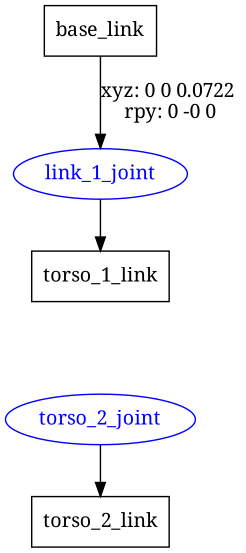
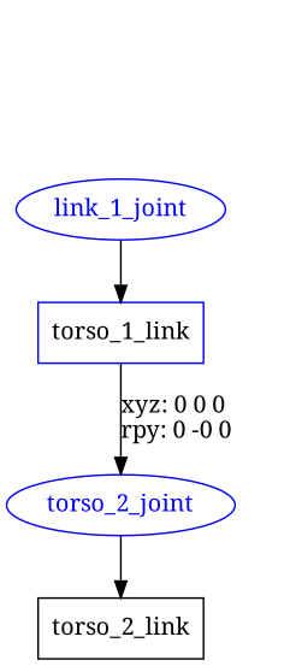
  digraph {
    fontname="Noto Serif"
    node [fontname="Noto Serif" shape=box]
    edge [fontname="Noto Serif"]
-   n1 [label=base_link]
    n2 [color=blue fontcolor=blue label=link_1_joint shape=ellipse]
-   n3 [label=torso_1_link]
+   n3 [label=torso_1_link color=blue]
    torso_2_joint [color=blue fontcolor=blue shape=ellipse]
    n5 [label=torso_2_link]
-   n1 -> n2 [label="xyz: 0 0 0.0722 \nrpy: 0 -0 0"]
    n2 -> n3
+   n3 -> torso_2_joint [label="xyz: 0 0 0 \nrpy: 0 -0 0"]
    torso_2_joint -> n5
  }
